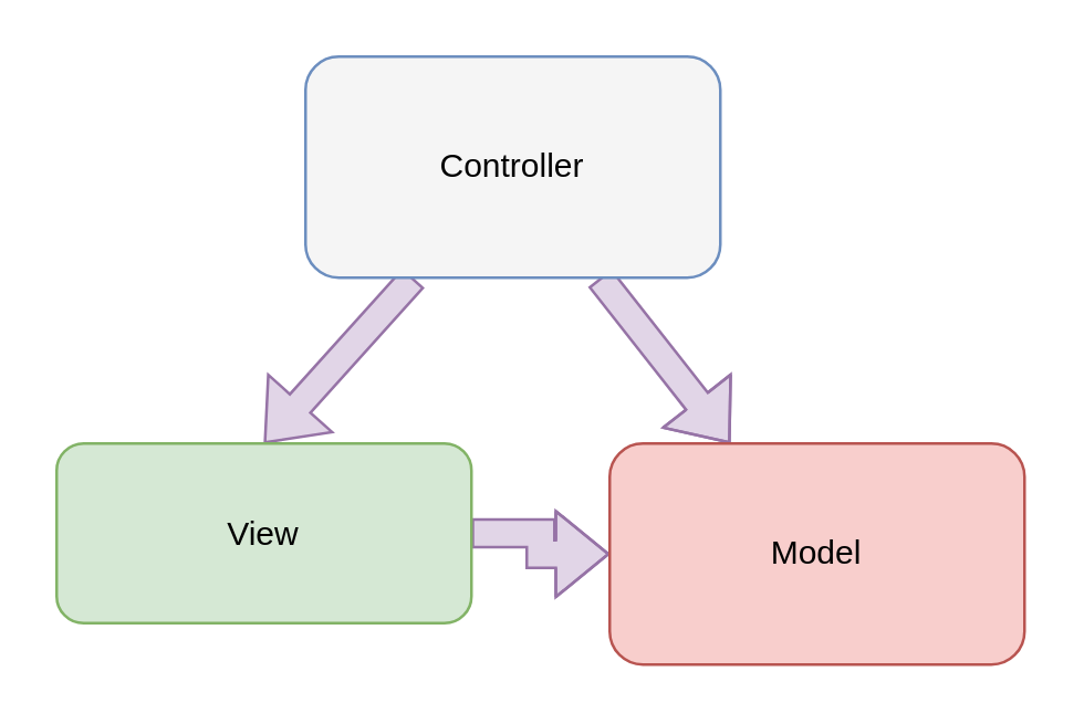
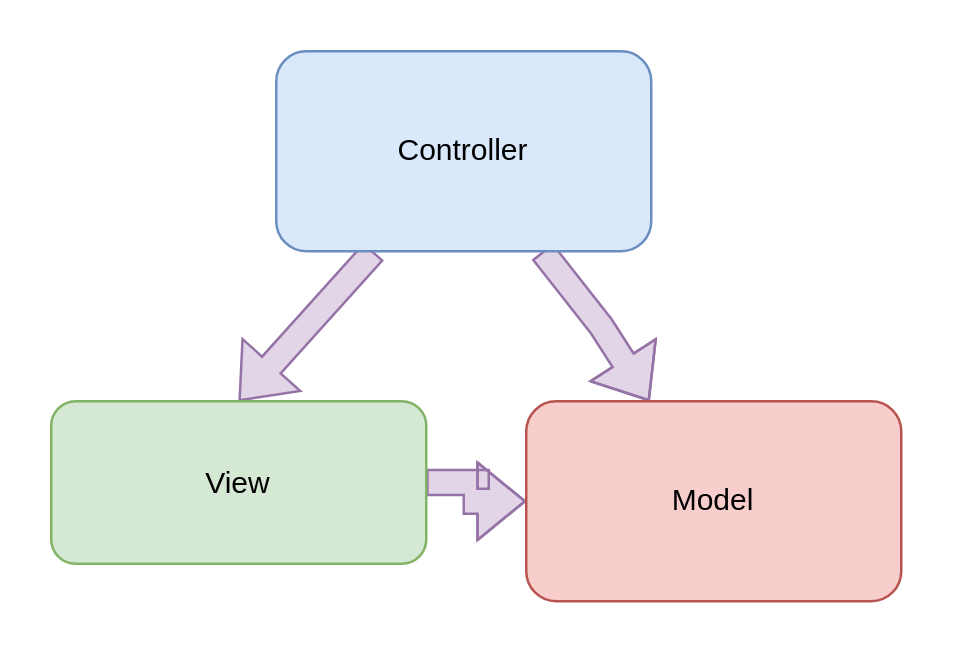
  <mxCell id="0" />
  <mxCell id="1" parent="0" />
  <mxCell id="2" style="rounded=0;orthogonalLoop=1;jettySize=auto;html=1;entryX=0.5;entryY=0;entryDx=0;entryDy=0;shape=flexArrow;fillColor=#e1d5e7;strokeColor=#9673a6;" edge="1" parent="1" source="4" target="6"><mxGeometry relative="1" as="geometry" /></mxCell>
  <mxCell id="3" style="rounded=0;orthogonalLoop=1;jettySize=auto;html=1;strokeWidth=1;shape=flexArrow;fillColor=#e1d5e7;strokeColor=#9673a6;" edge="1" parent="1" source="4" target="7"><mxGeometry relative="1" as="geometry"><Array as="points"><mxPoint x="240" y="130" /></Array></mxGeometry></mxCell>
- <mxCell id="4" value="Controller" style="rounded=1;whiteSpace=wrap;html=1;fillColor=#f5f5f5;strokeColor=#6c8ebf;" vertex="1" parent="1"><mxGeometry x="110" y="20" width="150" height="80" as="geometry" /></mxCell>
+ <mxCell id="4" value="Controller" style="rounded=1;whiteSpace=wrap;html=1;fillColor=#dae8fc;strokeColor=#6c8ebf;" vertex="1" parent="1"><mxGeometry x="110" y="20" width="150" height="80" as="geometry" /></mxCell>
  <mxCell id="5" style="edgeStyle=orthogonalEdgeStyle;rounded=0;orthogonalLoop=1;jettySize=auto;html=1;shape=flexArrow;fillColor=#e1d5e7;strokeColor=#9673a6;" edge="1" parent="1" source="6" target="7"><mxGeometry relative="1" as="geometry" /></mxCell>
  <mxCell id="6" value="View" style="rounded=1;whiteSpace=wrap;html=1;fillColor=#d5e8d4;strokeColor=#82b366;" vertex="1" parent="1"><mxGeometry x="20" y="160" width="150" height="65" as="geometry" /></mxCell>
- <mxCell id="7" value="Model" style="rounded=1;whiteSpace=wrap;html=1;fillColor=#f8cecc;strokeColor=#b85450;" vertex="1" parent="1"><mxGeometry x="220" y="160" width="150" height="80" as="geometry" /></mxCell>
+ <mxCell id="7" value="Model" style="rounded=1;whiteSpace=wrap;html=1;fillColor=#f8cecc;strokeColor=#b85450;" vertex="1" parent="1"><mxGeometry x="210" y="160" width="150" height="80" as="geometry" /></mxCell>
